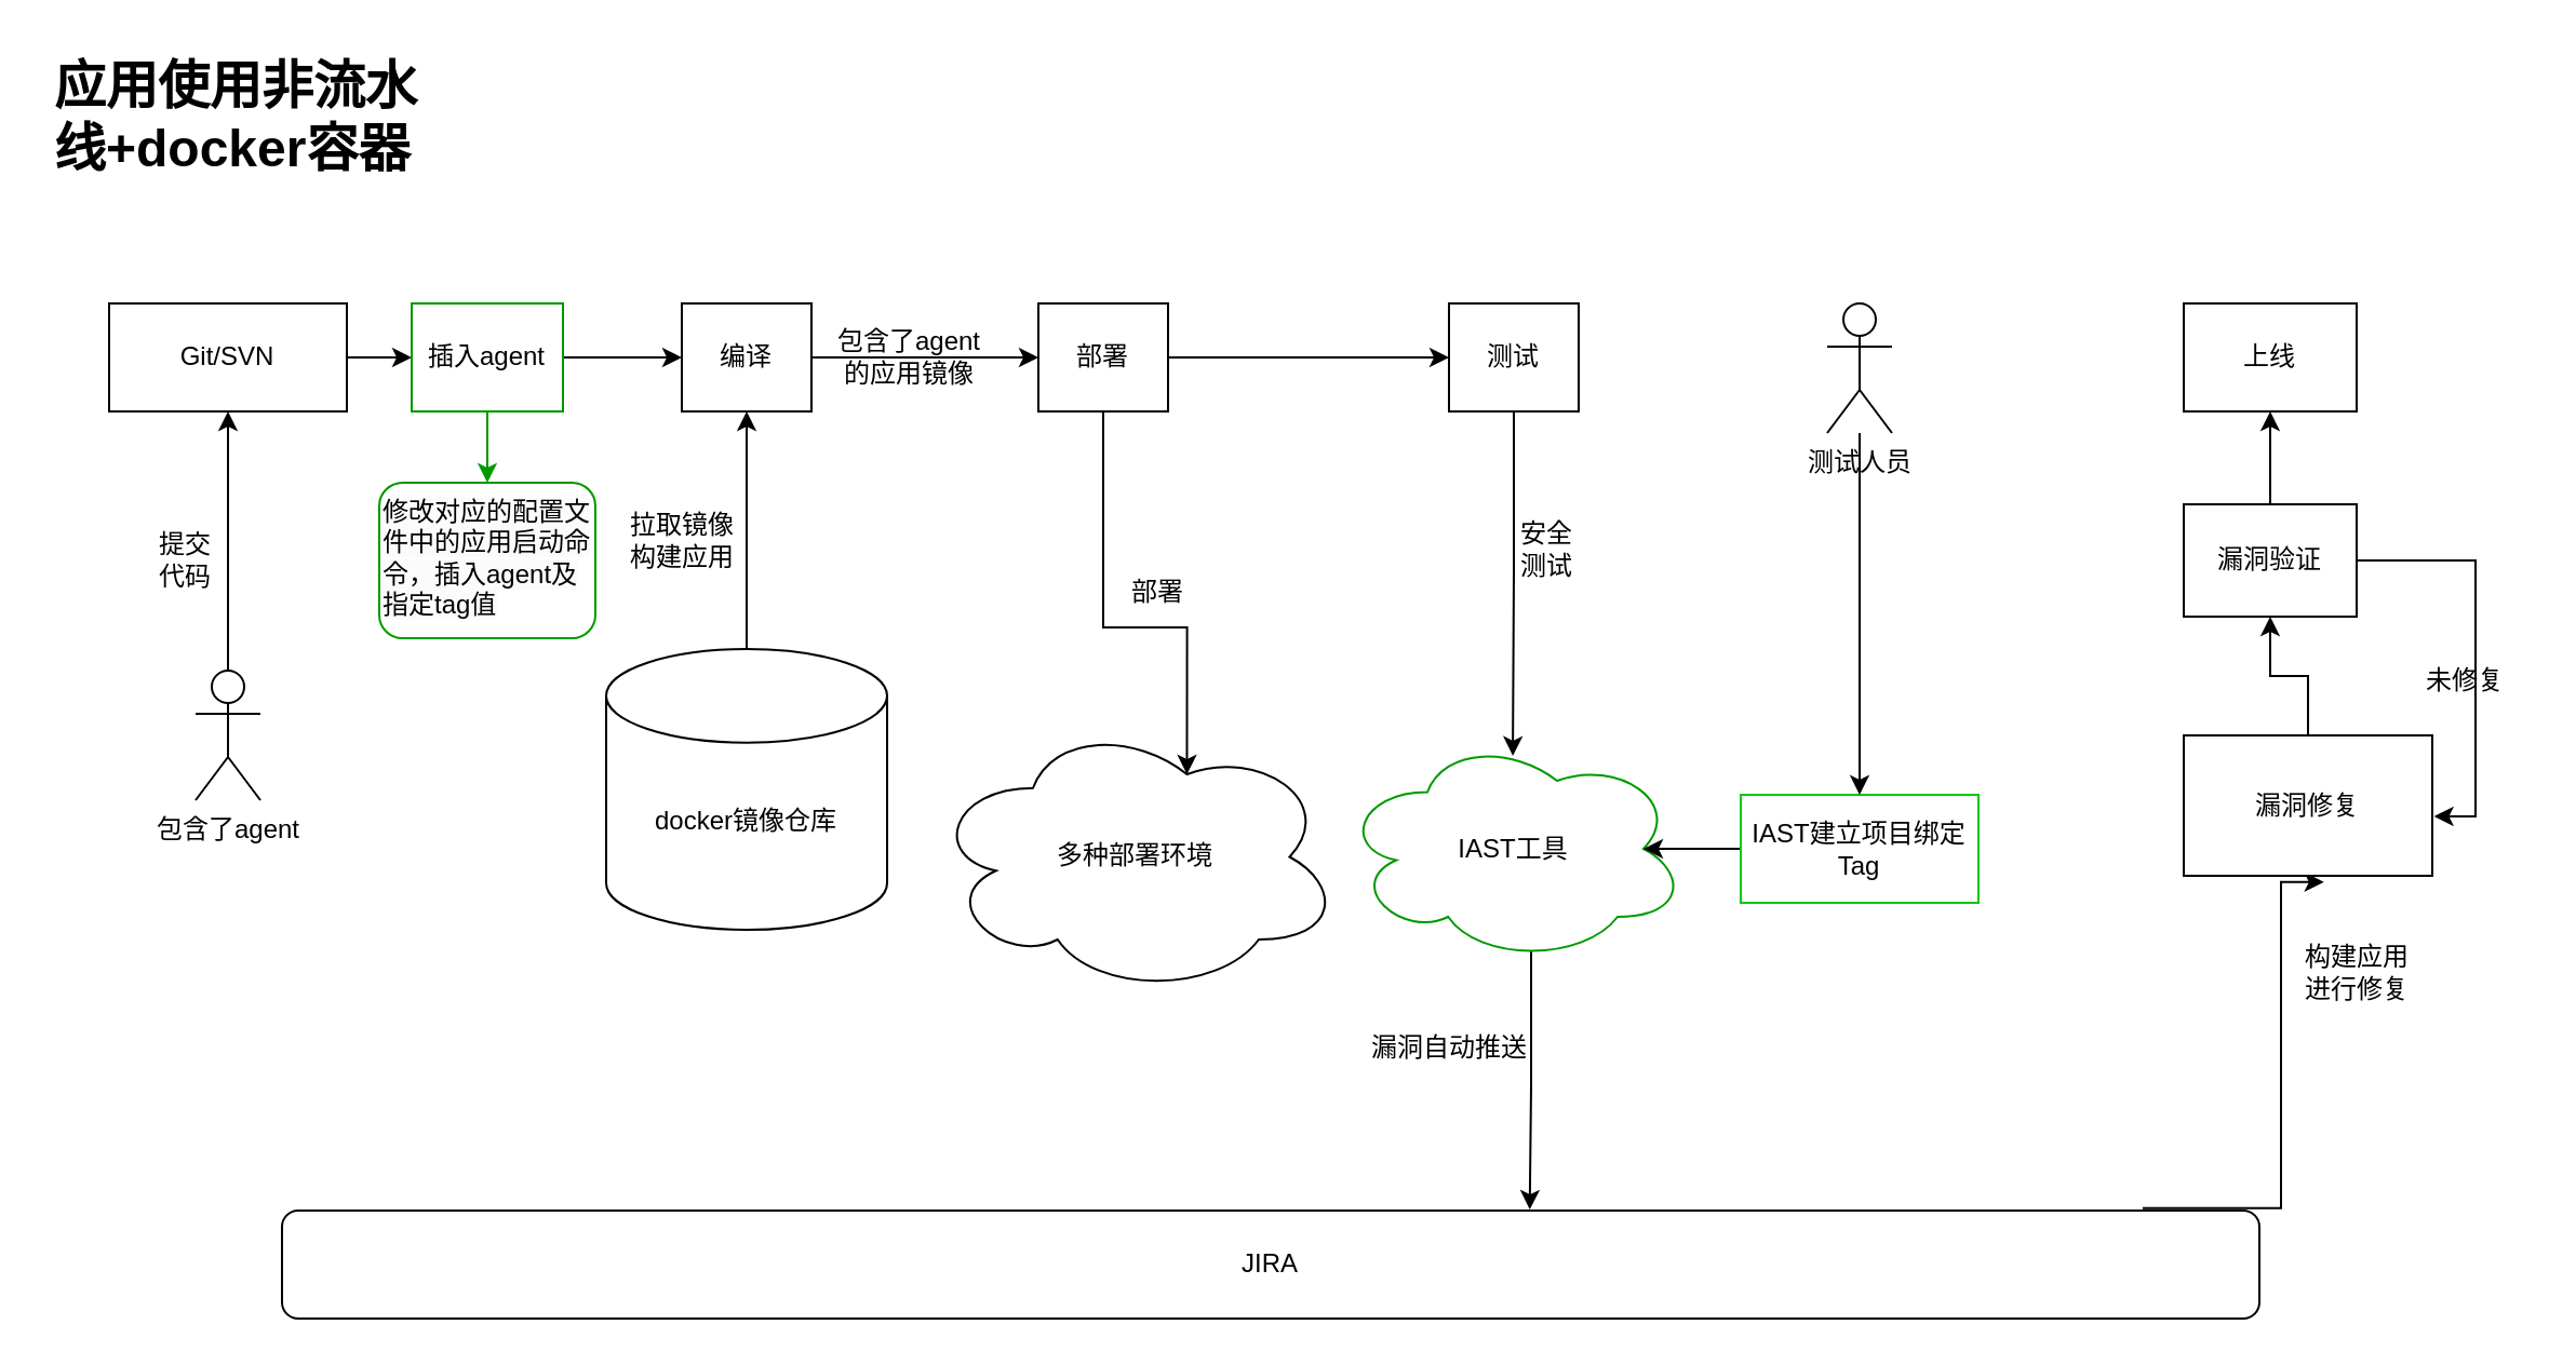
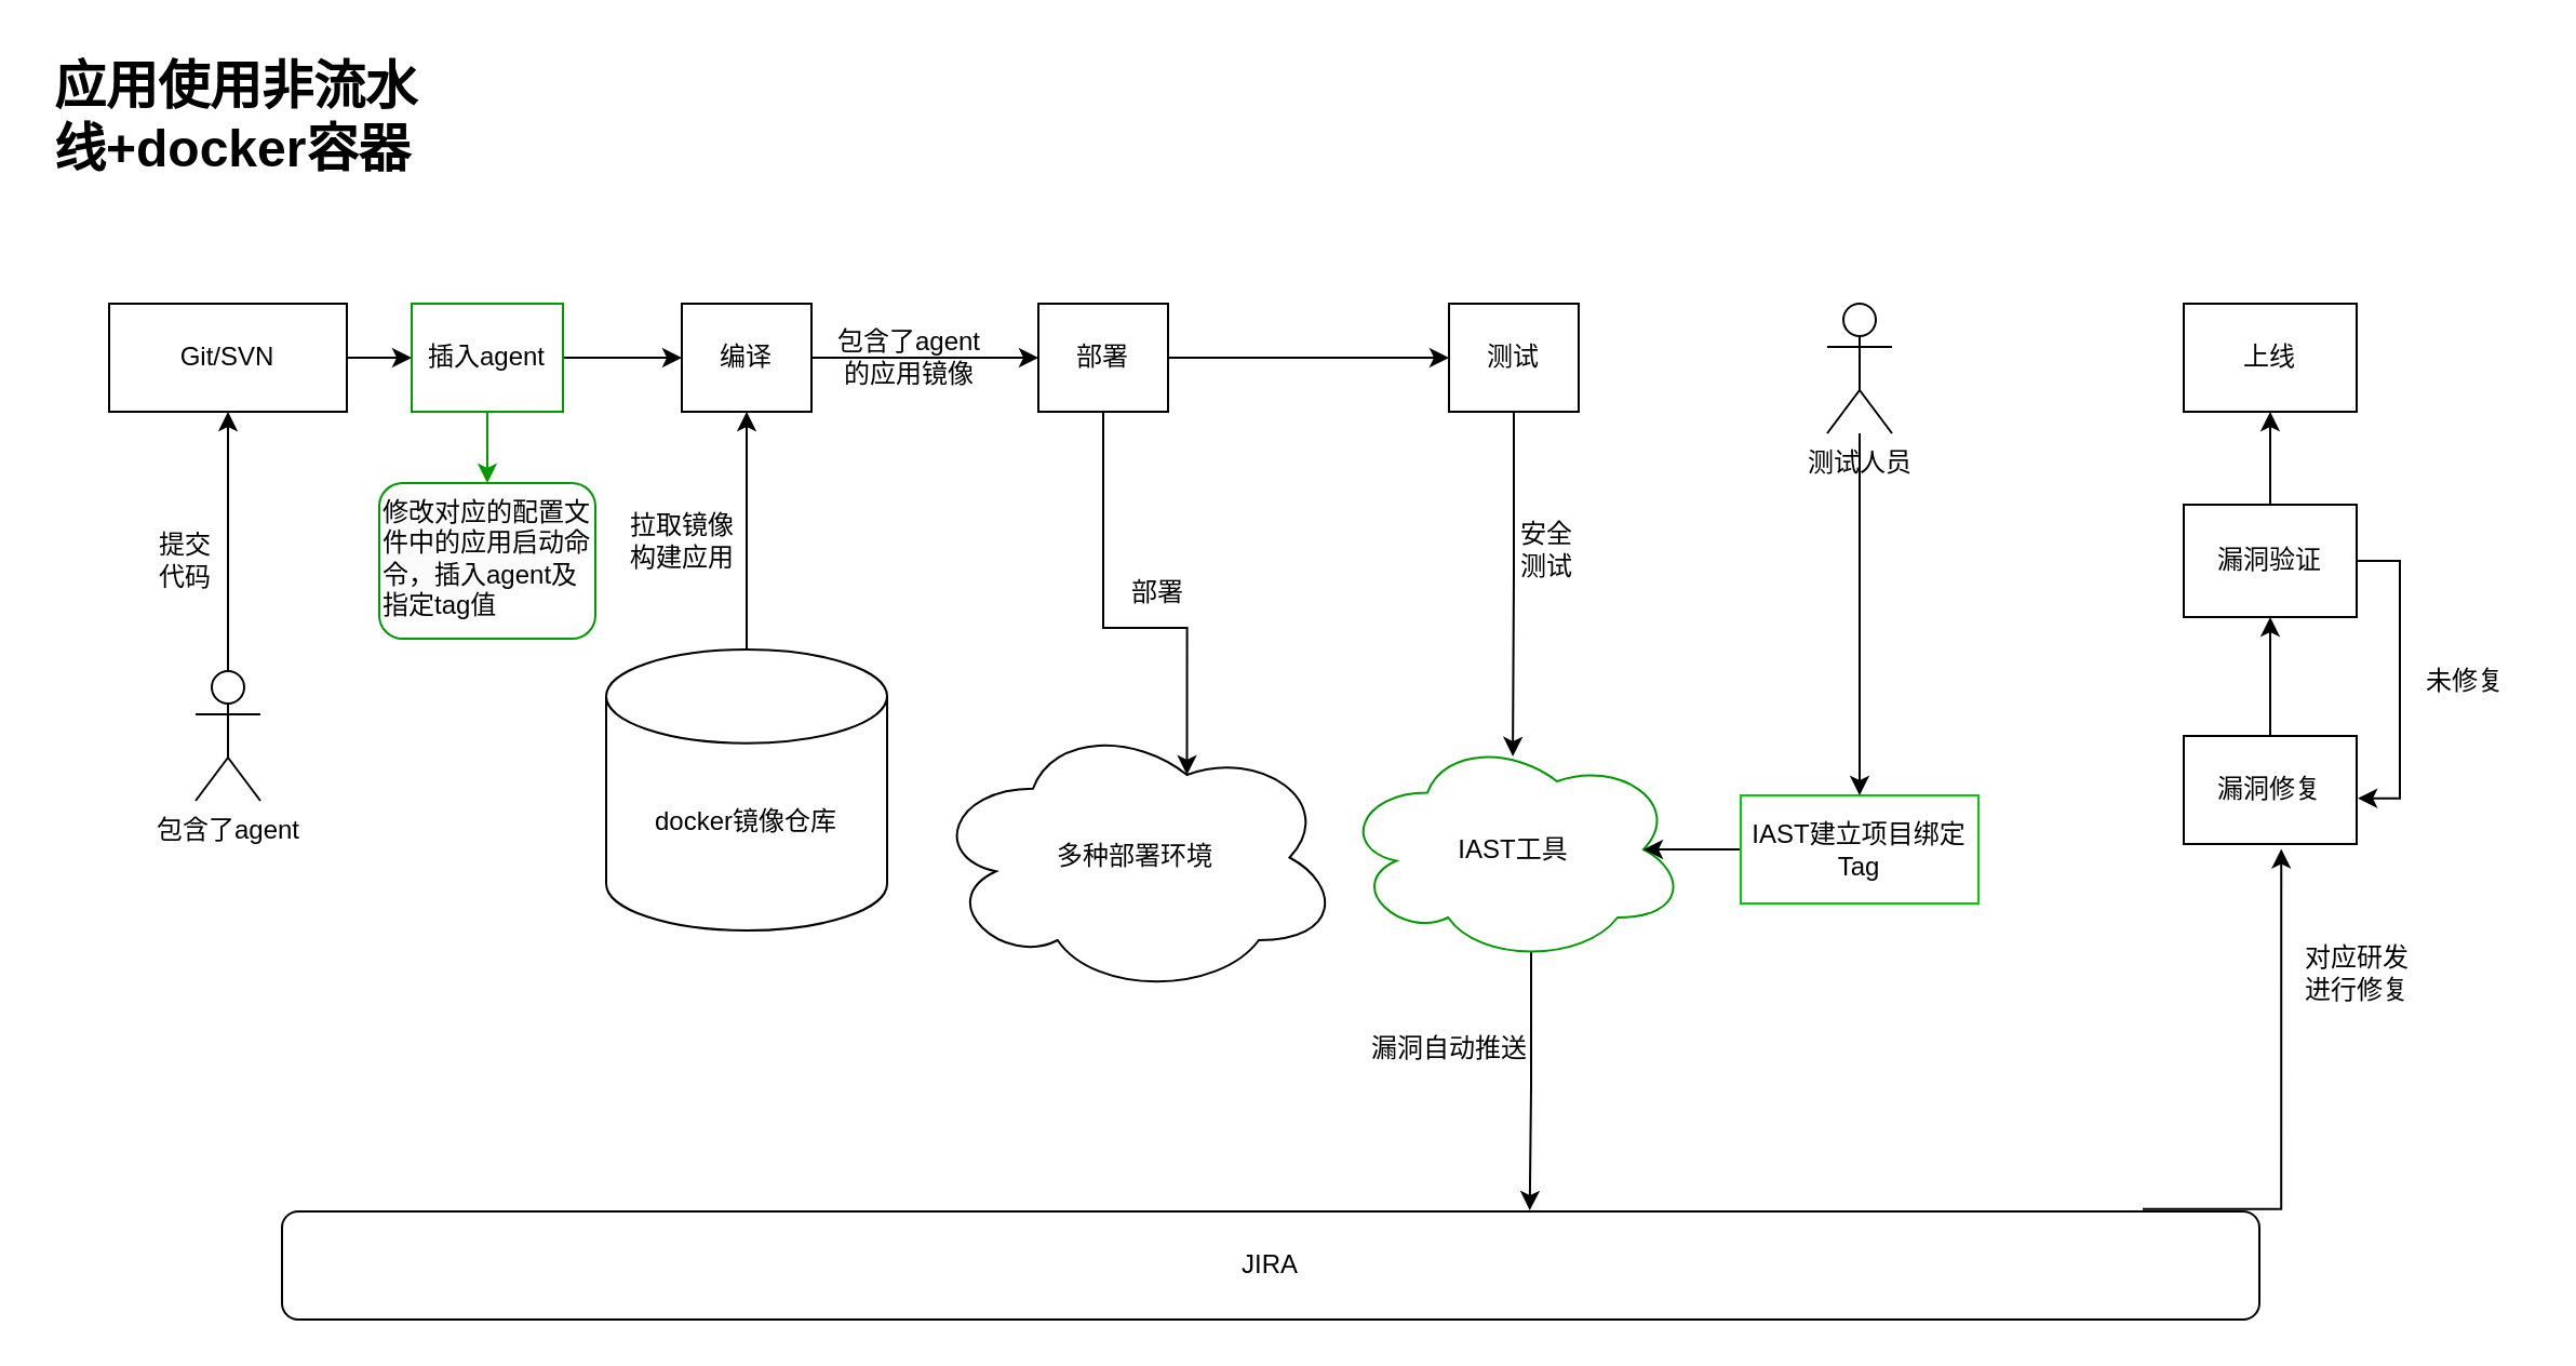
  <mxCell id="0" />
  <mxCell id="1" parent="0" />
  <mxCell id="2" value="&lt;h1&gt;应用使用非流水线+docker容器&lt;/h1&gt;" style="text;html=1;strokeColor=none;fillColor=none;spacing=5;spacingTop=-20;whiteSpace=wrap;overflow=hidden;rounded=0;" vertex="1" parent="1"><mxGeometry x="20" y="20" width="190" height="110" as="geometry" /></mxCell>
  <mxCell id="3" value="" style="edgeStyle=orthogonalEdgeStyle;rounded=0;orthogonalLoop=1;jettySize=auto;html=1;" edge="1" parent="1" source="4" target="37"><mxGeometry relative="1" as="geometry" /></mxCell>
  <mxCell id="4" value="Git/SVN" style="rounded=0;whiteSpace=wrap;html=1;" vertex="1" parent="1"><mxGeometry x="50" y="140" width="110" height="50" as="geometry" /></mxCell>
  <mxCell id="5" value="提交&lt;br&gt;代码" style="text;html=1;align=center;verticalAlign=middle;resizable=0;points=[];autosize=1;strokeColor=none;fillColor=none;" vertex="1" parent="1"><mxGeometry x="60" y="239" width="50" height="40" as="geometry" /></mxCell>
  <mxCell id="6" style="edgeStyle=orthogonalEdgeStyle;rounded=0;orthogonalLoop=1;jettySize=auto;html=1;entryX=0.5;entryY=1;entryDx=0;entryDy=0;" edge="1" parent="1" source="7" target="4"><mxGeometry relative="1" as="geometry" /></mxCell>
  <mxCell id="7" value="包含了agent" style="shape=umlActor;verticalLabelPosition=bottom;verticalAlign=top;html=1;outlineConnect=0;" vertex="1" parent="1"><mxGeometry x="90" y="310" width="30" height="60" as="geometry" /></mxCell>
  <mxCell id="8" style="edgeStyle=orthogonalEdgeStyle;rounded=0;orthogonalLoop=1;jettySize=auto;html=1;exitX=1;exitY=0.5;exitDx=0;exitDy=0;strokeWidth=1;entryX=0;entryY=0.5;entryDx=0;entryDy=0;" edge="1" parent="1" source="10" target="13"><mxGeometry relative="1" as="geometry"><mxPoint x="475" y="165" as="targetPoint" /></mxGeometry></mxCell>
  <mxCell id="9" style="edgeStyle=orthogonalEdgeStyle;rounded=0;orthogonalLoop=1;jettySize=auto;html=1;entryX=0.5;entryY=1;entryDx=0;entryDy=0;exitX=0.5;exitY=0;exitDx=0;exitDy=0;exitPerimeter=0;" edge="1" parent="1" source="14" target="10"><mxGeometry relative="1" as="geometry"><mxPoint x="355" y="245" as="sourcePoint" /><mxPoint x="345" y="300" as="targetPoint" /></mxGeometry></mxCell>
  <mxCell id="10" value="编译" style="rounded=0;whiteSpace=wrap;html=1;" vertex="1" parent="1"><mxGeometry x="315" y="140" width="60" height="50" as="geometry" /></mxCell>
  <mxCell id="11" value="" style="edgeStyle=orthogonalEdgeStyle;rounded=0;orthogonalLoop=1;jettySize=auto;html=1;exitX=1;exitY=0.5;exitDx=0;exitDy=0;" edge="1" parent="1" source="13" target="17"><mxGeometry relative="1" as="geometry"><mxPoint x="640" y="160" as="sourcePoint" /></mxGeometry></mxCell>
  <mxCell id="12" style="edgeStyle=orthogonalEdgeStyle;rounded=0;orthogonalLoop=1;jettySize=auto;html=1;entryX=0.625;entryY=0.2;entryDx=0;entryDy=0;entryPerimeter=0;" edge="1" parent="1" source="13" target="18"><mxGeometry relative="1" as="geometry"><Array as="points"><mxPoint x="510" y="290" /><mxPoint x="549" y="290" /></Array></mxGeometry></mxCell>
  <mxCell id="13" value="部署" style="rounded=0;whiteSpace=wrap;html=1;" vertex="1" parent="1"><mxGeometry x="480" y="140" width="60" height="50" as="geometry" /></mxCell>
  <mxCell id="14" value="&lt;br&gt;&lt;br&gt;docker镜像仓库&lt;br&gt;" style="strokeWidth=1;html=1;shape=mxgraph.flowchart.database;whiteSpace=wrap;" vertex="1" parent="1"><mxGeometry x="280" y="300" width="130" height="130" as="geometry" /></mxCell>
  <mxCell id="15" value="拉取镜像&lt;br&gt;构建应用" style="text;align=center;verticalAlign=middle;resizable=0;points=[];autosize=1;strokeColor=none;fillColor=none;html=1;" vertex="1" parent="1"><mxGeometry x="280" y="230" width="70" height="40" as="geometry" /></mxCell>
  <mxCell id="16" style="edgeStyle=orthogonalEdgeStyle;rounded=0;orthogonalLoop=1;jettySize=auto;html=1;entryX=0.497;entryY=0.09;entryDx=0;entryDy=0;entryPerimeter=0;" edge="1" parent="1" source="17" target="21"><mxGeometry relative="1" as="geometry"><mxPoint x="690" y="300" as="targetPoint" /><Array as="points" /></mxGeometry></mxCell>
  <mxCell id="17" value="测试" style="whiteSpace=wrap;html=1;" vertex="1" parent="1"><mxGeometry x="670" y="140" width="60" height="50" as="geometry" /></mxCell>
  <mxCell id="18" value="多种部署环境" style="ellipse;shape=cloud;whiteSpace=wrap;html=1;align=center;" vertex="1" parent="1"><mxGeometry x="430" y="332.5" width="190" height="127.5" as="geometry" /></mxCell>
  <mxCell id="19" value="部署" style="text;html=1;align=center;verticalAlign=middle;resizable=0;points=[];autosize=1;strokeColor=none;fillColor=none;" vertex="1" parent="1"><mxGeometry x="510" y="259" width="50" height="30" as="geometry" /></mxCell>
  <mxCell id="20" style="edgeStyle=orthogonalEdgeStyle;rounded=0;orthogonalLoop=1;jettySize=auto;html=1;exitX=0.55;exitY=0.95;exitDx=0;exitDy=0;exitPerimeter=0;entryX=0.631;entryY=-0.01;entryDx=0;entryDy=0;entryPerimeter=0;" edge="1" parent="1" source="21" target="34"><mxGeometry relative="1" as="geometry" /></mxCell>
  <mxCell id="21" value="IAST工具" style="ellipse;shape=cloud;whiteSpace=wrap;html=1;strokeColor=#009900;" vertex="1" parent="1"><mxGeometry x="620" y="340" width="160" height="105" as="geometry" /></mxCell>
  <mxCell id="22" value="安全&lt;br&gt;测试" style="text;html=1;align=center;verticalAlign=middle;resizable=0;points=[];autosize=1;strokeColor=none;fillColor=none;" vertex="1" parent="1"><mxGeometry x="690" y="234" width="50" height="40" as="geometry" /></mxCell>
  <mxCell id="23" value="上线" style="whiteSpace=wrap;html=1;" vertex="1" parent="1"><mxGeometry x="1010" y="140" width="80" height="50" as="geometry" /></mxCell>
  <mxCell id="24" style="edgeStyle=orthogonalEdgeStyle;rounded=0;orthogonalLoop=1;jettySize=auto;html=1;exitX=0.5;exitY=0;exitDx=0;exitDy=0;entryX=0.5;entryY=1;entryDx=0;entryDy=0;" edge="1" parent="1" source="26" target="23"><mxGeometry relative="1" as="geometry" /></mxCell>
  <mxCell id="25" style="edgeStyle=orthogonalEdgeStyle;rounded=0;orthogonalLoop=1;jettySize=auto;html=1;entryX=1.007;entryY=0.577;entryDx=0;entryDy=0;entryPerimeter=0;exitX=1;exitY=0.5;exitDx=0;exitDy=0;" edge="1" parent="1" source="26" target="30"><mxGeometry relative="1" as="geometry" /></mxCell>
  <mxCell id="26" value="漏洞验证" style="whiteSpace=wrap;html=1;" vertex="1" parent="1"><mxGeometry x="1010" y="233" width="80" height="52" as="geometry" /></mxCell>
  <mxCell id="27" value="漏洞自动推送" style="text;html=1;align=center;verticalAlign=middle;resizable=0;points=[];autosize=1;strokeColor=none;fillColor=none;" vertex="1" parent="1"><mxGeometry x="620" y="470" width="100" height="30" as="geometry" /></mxCell>
  <mxCell id="28" style="edgeStyle=orthogonalEdgeStyle;rounded=0;orthogonalLoop=1;jettySize=auto;html=1;exitX=0.5;exitY=0;exitDx=0;exitDy=0;entryX=0.5;entryY=1;entryDx=0;entryDy=0;" edge="1" parent="1" source="30" target="26"><mxGeometry relative="1" as="geometry" /></mxCell>
  <mxCell id="29" style="edgeStyle=orthogonalEdgeStyle;rounded=0;orthogonalLoop=1;jettySize=auto;html=1;entryX=0.564;entryY=1.045;entryDx=0;entryDy=0;entryPerimeter=0;exitX=0.941;exitY=-0.023;exitDx=0;exitDy=0;exitPerimeter=0;" edge="1" parent="1" source="34" target="30"><mxGeometry relative="1" as="geometry"><mxPoint x="960" y="460" as="sourcePoint" /><Array as="points"><mxPoint x="1055" y="559" /></Array></mxGeometry></mxCell>
- <mxCell id="30" value="漏洞修复" style="whiteSpace=wrap;html=1;" vertex="1" parent="1"><mxGeometry x="1010" y="340" width="115" height="65" as="geometry" /></mxCell>
- <mxCell id="31" value="构建应用&lt;br&gt;进行修复" style="text;html=1;align=center;verticalAlign=middle;resizable=0;points=[];autosize=1;strokeColor=none;fillColor=none;" vertex="1" parent="1"><mxGeometry x="1055" y="430" width="70" height="40" as="geometry" /></mxCell>
+ <mxCell id="30" value="漏洞修复" style="whiteSpace=wrap;html=1;" vertex="1" parent="1"><mxGeometry x="1010" y="340" width="80" height="50" as="geometry" /></mxCell>
+ <mxCell id="31" value="对应研发&lt;br&gt;进行修复" style="text;html=1;align=center;verticalAlign=middle;resizable=0;points=[];autosize=1;strokeColor=none;fillColor=none;" vertex="1" parent="1"><mxGeometry x="1055" y="430" width="70" height="40" as="geometry" /></mxCell>
  <mxCell id="32" value="未修复" style="text;html=1;align=center;verticalAlign=middle;resizable=0;points=[];autosize=1;strokeColor=none;fillColor=none;" vertex="1" parent="1"><mxGeometry x="1110" y="300" width="60" height="30" as="geometry" /></mxCell>
  <mxCell id="33" value="包含了agent&lt;br&gt;的应用镜像" style="text;html=1;align=center;verticalAlign=middle;resizable=0;points=[];autosize=1;strokeColor=none;fillColor=none;" vertex="1" parent="1"><mxGeometry x="375" y="145" width="90" height="40" as="geometry" /></mxCell>
  <mxCell id="34" value="JIRA" style="rounded=1;whiteSpace=wrap;html=1;" vertex="1" parent="1"><mxGeometry x="130" y="560" width="915" height="50" as="geometry" /></mxCell>
  <mxCell id="35" style="edgeStyle=orthogonalEdgeStyle;rounded=0;orthogonalLoop=1;jettySize=auto;html=1;entryX=0;entryY=0.5;entryDx=0;entryDy=0;" edge="1" parent="1" source="37" target="10"><mxGeometry relative="1" as="geometry" /></mxCell>
  <mxCell id="36" value="" style="edgeStyle=orthogonalEdgeStyle;rounded=0;orthogonalLoop=1;jettySize=auto;html=1;strokeColor=#009900;" edge="1" parent="1" source="37" target="38"><mxGeometry relative="1" as="geometry" /></mxCell>
  <mxCell id="37" value="插入agent" style="whiteSpace=wrap;html=1;strokeColor=#009900;" vertex="1" parent="1"><mxGeometry x="190" y="140" width="70" height="50" as="geometry" /></mxCell>
  <mxCell id="38" value="&lt;span style=&quot;color: rgb(0, 0, 0); font-family: Helvetica; font-size: 12px; font-style: normal; font-variant-ligatures: normal; font-variant-caps: normal; font-weight: 400; letter-spacing: normal; orphans: 2; text-align: center; text-indent: 0px; text-transform: none; widows: 2; word-spacing: 0px; -webkit-text-stroke-width: 0px; background-color: rgb(251, 251, 251); text-decoration-thickness: initial; text-decoration-style: initial; text-decoration-color: initial; float: none; display: inline !important;&quot;&gt;修改对应的配置文件中的应用启动命令，插入agent及指定tag值&lt;/span&gt;" style="text;whiteSpace=wrap;html=1;strokeColor=#009900;glass=0;rounded=1;shadow=0;" vertex="1" parent="1"><mxGeometry x="175" y="223" width="100" height="72" as="geometry" /></mxCell>
  <mxCell id="39" value="" style="edgeStyle=orthogonalEdgeStyle;rounded=0;orthogonalLoop=1;jettySize=auto;html=1;entryX=0.875;entryY=0.5;entryDx=0;entryDy=0;entryPerimeter=0;" edge="1" parent="1" source="40" target="21"><mxGeometry relative="1" as="geometry" /></mxCell>
  <mxCell id="40" value="IAST建立项目绑定Tag" style="whiteSpace=wrap;html=1;strokeColor=#00CC00;" vertex="1" parent="1"><mxGeometry x="805" y="367.5" width="110" height="50" as="geometry" /></mxCell>
  <mxCell id="41" value="" style="edgeStyle=orthogonalEdgeStyle;rounded=0;orthogonalLoop=1;jettySize=auto;html=1;" edge="1" parent="1" source="42" target="40"><mxGeometry relative="1" as="geometry" /></mxCell>
  <mxCell id="42" value="测试人员" style="shape=umlActor;verticalLabelPosition=bottom;verticalAlign=top;html=1;outlineConnect=0;" vertex="1" parent="1"><mxGeometry x="845" y="140" width="30" height="60" as="geometry" /></mxCell>
